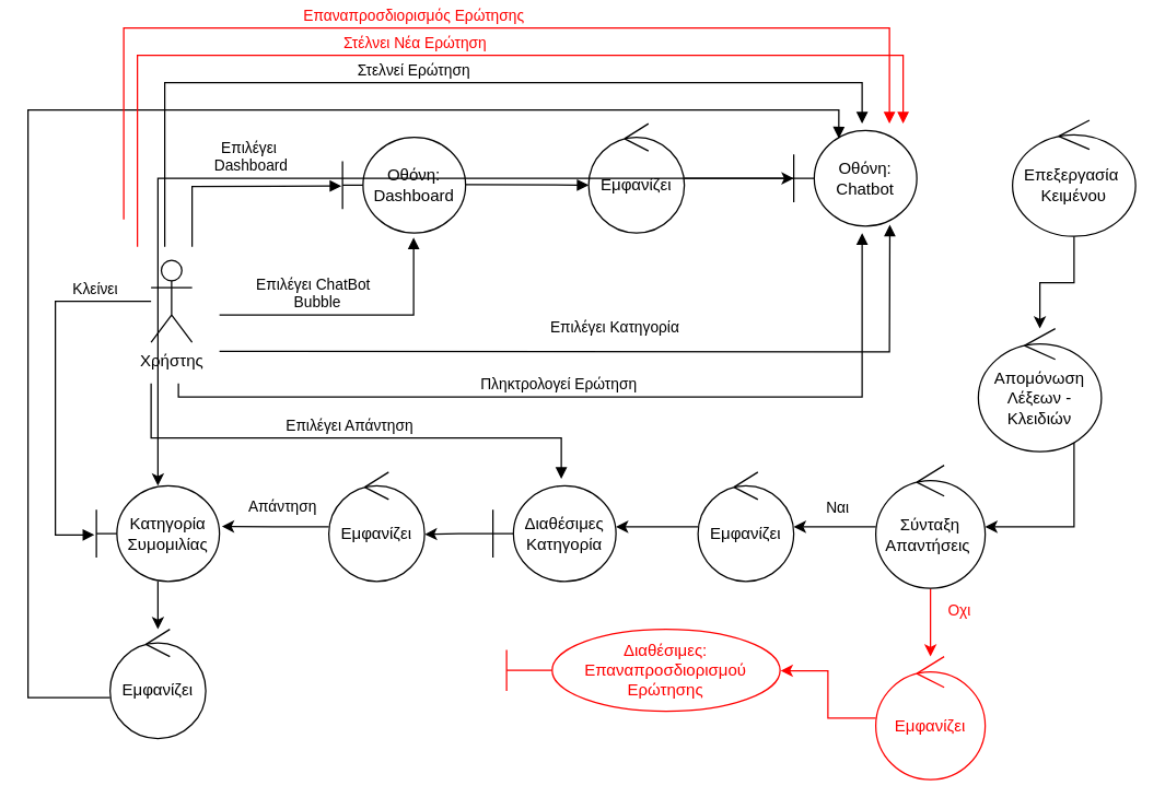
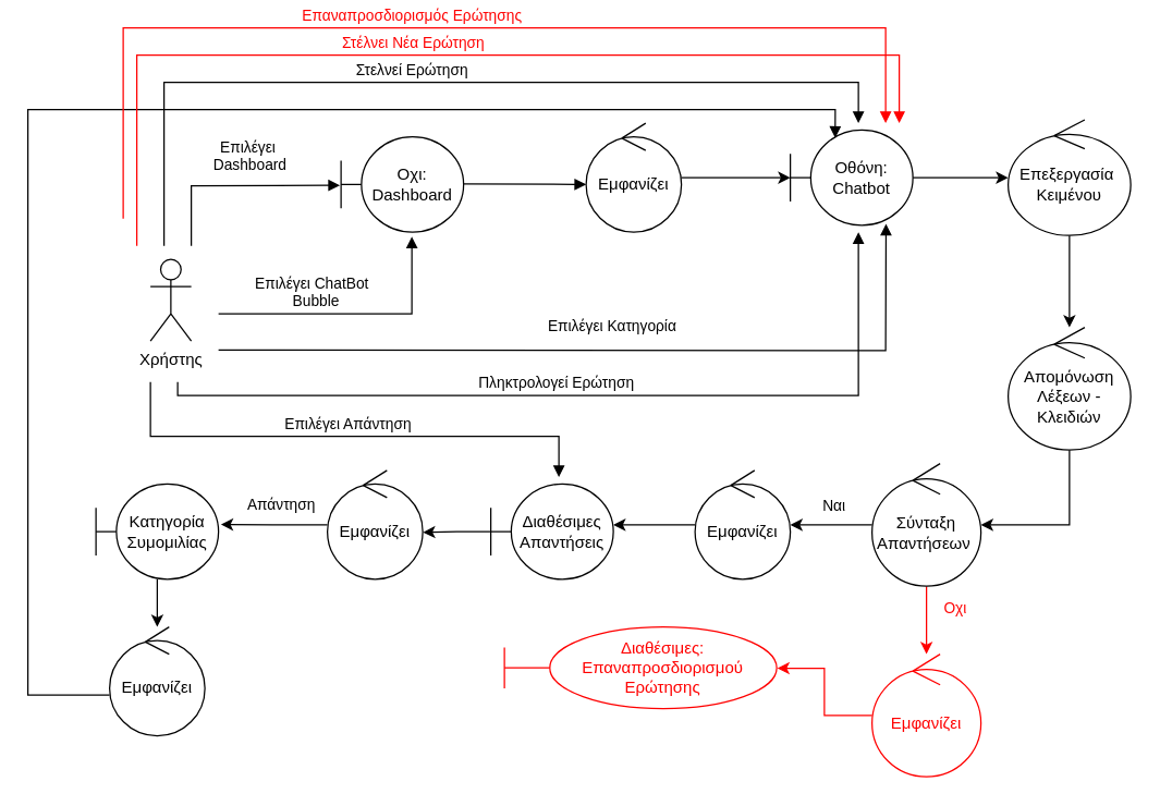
  <mxCell id="0" />
  <mxCell id="1" parent="0" />
- <mxCell id="2" value="Οθόνη:&lt;br&gt;Dashboard" style="shape=umlBoundary;whiteSpace=wrap;html=1;" vertex="1" parent="1"><mxGeometry x="250" y="100" width="90" height="70" as="geometry" /></mxCell>
+ <mxCell id="2" value="Οχι:&lt;br&gt;Dashboard" style="shape=umlBoundary;whiteSpace=wrap;html=1;" vertex="1" parent="1"><mxGeometry x="250" y="100" width="90" height="70" as="geometry" /></mxCell>
  <mxCell id="3" value="Επιλέγει&amp;nbsp;&lt;br&gt;Dashboard" style="html=1;verticalAlign=bottom;endArrow=block;rounded=0;entryX=-0.009;entryY=0.509;entryDx=0;entryDy=0;entryPerimeter=0;" edge="1" parent="1" target="2"><mxGeometry x="0.136" y="6" width="80" relative="1" as="geometry"><mxPoint x="140" y="180" as="sourcePoint" /><mxPoint x="220" y="134.5" as="targetPoint" /><Array as="points"><mxPoint x="140" y="136" /></Array><mxPoint as="offset" /></mxGeometry></mxCell>
  <mxCell id="4" value="Χρήστης" style="shape=umlActor;verticalLabelPosition=bottom;verticalAlign=top;html=1;outlineConnect=0;" vertex="1" parent="1"><mxGeometry x="110" y="190" width="30" height="60" as="geometry" /></mxCell>
  <mxCell id="5" value="" style="html=1;verticalAlign=bottom;endArrow=block;rounded=0;" edge="1" parent="1"><mxGeometry width="80" relative="1" as="geometry"><mxPoint x="340" y="134.52" as="sourcePoint" /><mxPoint x="430" y="135" as="targetPoint" /><Array as="points" /></mxGeometry></mxCell>
  <mxCell id="6" value="" style="edgeStyle=orthogonalEdgeStyle;rounded=0;orthogonalLoop=1;jettySize=auto;html=1;" edge="1" parent="1" source="7" target="9"><mxGeometry relative="1" as="geometry" /></mxCell>
  <mxCell id="7" value="Εμφανίζει" style="ellipse;shape=umlControl;whiteSpace=wrap;html=1;" vertex="1" parent="1"><mxGeometry x="430" y="90" width="70" height="80" as="geometry" /></mxCell>
- <mxCell id="8" value="" style="edgeStyle=orthogonalEdgeStyle;rounded=0;orthogonalLoop=1;jettySize=auto;html=1;" edge="1" parent="1" source="9" target="32"><mxGeometry relative="1" as="geometry" /></mxCell>
+ <mxCell id="8" value="" style="edgeStyle=orthogonalEdgeStyle;rounded=0;orthogonalLoop=1;jettySize=auto;html=1;" edge="1" parent="1" source="9" target="15"><mxGeometry relative="1" as="geometry" /></mxCell>
  <mxCell id="9" value="Οθόνη:&lt;br&gt;Chatbot" style="shape=umlBoundary;whiteSpace=wrap;html=1;" vertex="1" parent="1"><mxGeometry x="580" y="95" width="90" height="70" as="geometry" /></mxCell>
  <mxCell id="10" value="Επιλέγει ChatBot&amp;nbsp;&lt;br&gt;&amp;nbsp;Bubble" style="html=1;verticalAlign=bottom;endArrow=block;rounded=0;entryX=0.578;entryY=1.048;entryDx=0;entryDy=0;entryPerimeter=0;" edge="1" parent="1" target="2"><mxGeometry x="-0.295" width="80" relative="1" as="geometry"><mxPoint x="160" y="230" as="sourcePoint" /><mxPoint x="240" y="230" as="targetPoint" /><Array as="points"><mxPoint x="302" y="230" /></Array><mxPoint as="offset" /></mxGeometry></mxCell>
  <mxCell id="11" value="Επιλέγει Κατηγορία" style="html=1;verticalAlign=bottom;endArrow=block;rounded=0;entryX=0.781;entryY=0.985;entryDx=0;entryDy=0;entryPerimeter=0;" edge="1" parent="1" target="9"><mxGeometry x="-0.01" y="9" width="80" relative="1" as="geometry"><mxPoint x="160" y="256.64" as="sourcePoint" /><mxPoint x="302.02" y="200" as="targetPoint" /><Array as="points"><mxPoint x="650" y="257" /></Array><mxPoint as="offset" /></mxGeometry></mxCell>
  <mxCell id="12" value="Πληκτρολογεί Ερώτηση" style="html=1;verticalAlign=bottom;endArrow=block;rounded=0;" edge="1" parent="1"><mxGeometry x="-0.085" width="80" relative="1" as="geometry"><mxPoint x="130" y="280" as="sourcePoint" /><mxPoint x="630" y="170" as="targetPoint" /><Array as="points"><mxPoint x="130" y="290" /><mxPoint x="630" y="290" /></Array><mxPoint as="offset" /></mxGeometry></mxCell>
  <mxCell id="13" value="Στελνεί Ερώτηση" style="html=1;verticalAlign=bottom;endArrow=block;rounded=0;" edge="1" parent="1"><mxGeometry x="-0.085" width="80" relative="1" as="geometry"><mxPoint x="120" y="180" as="sourcePoint" /><mxPoint x="630" y="90" as="targetPoint" /><Array as="points"><mxPoint x="120" y="60" /><mxPoint x="630" y="60" /></Array><mxPoint as="offset" /></mxGeometry></mxCell>
  <mxCell id="14" value="" style="edgeStyle=orthogonalEdgeStyle;rounded=0;orthogonalLoop=1;jettySize=auto;html=1;" edge="1" parent="1" source="15" target="17"><mxGeometry relative="1" as="geometry" /></mxCell>
  <mxCell id="15" value="Επεξεργασία&amp;nbsp;&lt;br&gt;Κειμένου" style="ellipse;shape=umlControl;whiteSpace=wrap;html=1;" vertex="1" parent="1"><mxGeometry x="740" y="87.5" width="90" height="85" as="geometry" /></mxCell>
  <mxCell id="16" value="" style="edgeStyle=orthogonalEdgeStyle;rounded=0;orthogonalLoop=1;jettySize=auto;html=1;" edge="1" parent="1" source="17" target="22"><mxGeometry relative="1" as="geometry"><Array as="points"><mxPoint x="785" y="385" /></Array></mxGeometry></mxCell>
- <mxCell id="17" value="Απομόνωση Λέξεων - Κλειδιών" style="ellipse;shape=umlControl;whiteSpace=wrap;html=1;" vertex="1" parent="1"><mxGeometry x="715" y="240" width="90" height="90" as="geometry" /></mxCell>
+ <mxCell id="17" value="Απομόνωση Λέξεων - Κλειδιών" style="ellipse;shape=umlControl;whiteSpace=wrap;html=1;" vertex="1" parent="1"><mxGeometry x="740" y="240" width="90" height="90" as="geometry" /></mxCell>
  <mxCell id="18" value="" style="edgeStyle=orthogonalEdgeStyle;rounded=0;orthogonalLoop=1;jettySize=auto;html=1;" edge="1" parent="1" source="22" target="24"><mxGeometry relative="1" as="geometry" /></mxCell>
  <mxCell id="19" value="Ναι" style="edgeLabel;html=1;align=center;verticalAlign=middle;resizable=0;points=[];fontColor=#000000;" vertex="1" connectable="0" parent="18"><mxGeometry x="-0.023" y="-3" relative="1" as="geometry"><mxPoint y="-12" as="offset" /></mxGeometry></mxCell>
  <mxCell id="20" value="" style="edgeStyle=orthogonalEdgeStyle;rounded=0;orthogonalLoop=1;jettySize=auto;html=1;fontColor=#000000;strokeColor=#FF0000;" edge="1" parent="1" source="22" target="38"><mxGeometry relative="1" as="geometry" /></mxCell>
  <mxCell id="21" value="Οχι" style="edgeLabel;html=1;align=center;verticalAlign=middle;resizable=0;points=[];fontColor=#FF0000;" vertex="1" connectable="0" parent="20"><mxGeometry x="-0.395" y="2" relative="1" as="geometry"><mxPoint x="18" as="offset" /></mxGeometry></mxCell>
- <mxCell id="22" value="Σύνταξη Απαντήσεις&amp;nbsp;" style="ellipse;shape=umlControl;whiteSpace=wrap;html=1;" vertex="1" parent="1"><mxGeometry x="640" y="340" width="80" height="90" as="geometry" /></mxCell>
+ <mxCell id="22" value="Σύνταξη Απαντήσεων&amp;nbsp;" style="ellipse;shape=umlControl;whiteSpace=wrap;html=1;" vertex="1" parent="1"><mxGeometry x="640" y="340" width="80" height="90" as="geometry" /></mxCell>
  <mxCell id="23" value="" style="edgeStyle=orthogonalEdgeStyle;rounded=0;orthogonalLoop=1;jettySize=auto;html=1;" edge="1" parent="1" source="24"><mxGeometry relative="1" as="geometry"><mxPoint x="450" y="385" as="targetPoint" /></mxGeometry></mxCell>
  <mxCell id="24" value="Εμφανίζει" style="ellipse;shape=umlControl;whiteSpace=wrap;html=1;" vertex="1" parent="1"><mxGeometry x="510" y="345" width="70" height="80" as="geometry" /></mxCell>
  <mxCell id="25" value="" style="edgeStyle=orthogonalEdgeStyle;rounded=0;orthogonalLoop=1;jettySize=auto;html=1;entryX=1.002;entryY=0.569;entryDx=0;entryDy=0;entryPerimeter=0;" edge="1" parent="1" source="26" target="30"><mxGeometry relative="1" as="geometry" /></mxCell>
- <mxCell id="26" value="Διαθέσιμες Κατηγορία" style="shape=umlBoundary;whiteSpace=wrap;html=1;" vertex="1" parent="1"><mxGeometry x="360" y="355" width="90" height="70" as="geometry" /></mxCell>
+ <mxCell id="26" value="Διαθέσιμες Απαντήσεις" style="shape=umlBoundary;whiteSpace=wrap;html=1;" vertex="1" parent="1"><mxGeometry x="360" y="355" width="90" height="70" as="geometry" /></mxCell>
  <mxCell id="27" value="Επιλέγει Απάντηση" style="html=1;verticalAlign=bottom;endArrow=block;rounded=0;" edge="1" parent="1"><mxGeometry width="80" relative="1" as="geometry"><mxPoint x="110" y="280" as="sourcePoint" /><mxPoint x="410" y="350" as="targetPoint" /><Array as="points"><mxPoint x="110" y="320" /><mxPoint x="410" y="320" /></Array></mxGeometry></mxCell>
  <mxCell id="28" value="" style="edgeStyle=orthogonalEdgeStyle;rounded=0;orthogonalLoop=1;jettySize=auto;html=1;entryX=1.02;entryY=0.425;entryDx=0;entryDy=0;entryPerimeter=0;" edge="1" parent="1" source="30" target="32"><mxGeometry relative="1" as="geometry"><mxPoint x="170" y="385" as="targetPoint" /></mxGeometry></mxCell>
  <mxCell id="29" value="Απάντηση" style="edgeLabel;html=1;align=center;verticalAlign=middle;resizable=0;points=[];" vertex="1" connectable="0" parent="28"><mxGeometry x="0.074" y="-2" relative="1" as="geometry"><mxPoint x="7" y="-13" as="offset" /></mxGeometry></mxCell>
  <mxCell id="30" value="Εμφανίζει" style="ellipse;shape=umlControl;whiteSpace=wrap;html=1;" vertex="1" parent="1"><mxGeometry x="240" y="345" width="70" height="80" as="geometry" /></mxCell>
  <mxCell id="31" value="" style="edgeStyle=orthogonalEdgeStyle;rounded=0;orthogonalLoop=1;jettySize=auto;html=1;" edge="1" parent="1" source="32" target="34"><mxGeometry relative="1" as="geometry" /></mxCell>
  <mxCell id="32" value="Κατηγορία Συμομιλίας" style="shape=umlBoundary;whiteSpace=wrap;html=1;" vertex="1" parent="1"><mxGeometry x="70" y="355" width="90" height="70" as="geometry" /></mxCell>
- <mxCell id="33" value="Κλείνει" style="html=1;verticalAlign=bottom;endArrow=block;rounded=0;entryX=-0.016;entryY=0.513;entryDx=0;entryDy=0;entryPerimeter=0;" edge="1" parent="1" source="4" target="32"><mxGeometry x="-0.693" width="80" relative="1" as="geometry"><mxPoint x="-10" y="250" as="sourcePoint" /><mxPoint x="70" y="330" as="targetPoint" /><Array as="points"><mxPoint x="40" y="220" /><mxPoint x="40" y="391" /></Array><mxPoint as="offset" /></mxGeometry></mxCell>
  <mxCell id="34" value="Εμφανίζει" style="ellipse;shape=umlControl;whiteSpace=wrap;html=1;" vertex="1" parent="1"><mxGeometry x="80" y="460" width="70" height="80" as="geometry" /></mxCell>
  <mxCell id="35" value="" style="html=1;verticalAlign=bottom;endArrow=block;rounded=0;entryX=0.366;entryY=0.083;entryDx=0;entryDy=0;entryPerimeter=0;" edge="1" parent="1" target="9"><mxGeometry width="80" relative="1" as="geometry"><mxPoint x="80" y="510" as="sourcePoint" /><mxPoint x="90" y="150" as="targetPoint" /><Array as="points"><mxPoint x="20" y="510" /><mxPoint x="20" y="80" /><mxPoint x="613" y="80" /></Array></mxGeometry></mxCell>
  <mxCell id="36" value="&lt;font color=&quot;#ff0000&quot;&gt;Στέλνει Νέα Ερώτηση&lt;/font&gt;" style="html=1;verticalAlign=bottom;endArrow=block;rounded=0;strokeColor=#FF0000;" edge="1" parent="1"><mxGeometry x="-0.085" width="80" relative="1" as="geometry"><mxPoint x="100" y="180" as="sourcePoint" /><mxPoint x="660" y="90" as="targetPoint" /><Array as="points"><mxPoint x="100" y="40" /><mxPoint x="660" y="40" /></Array><mxPoint as="offset" /></mxGeometry></mxCell>
  <mxCell id="37" value="" style="edgeStyle=orthogonalEdgeStyle;rounded=0;orthogonalLoop=1;jettySize=auto;html=1;fontColor=#000000;strokeColor=#FF0000;entryX=1.002;entryY=0.506;entryDx=0;entryDy=0;entryPerimeter=0;" edge="1" parent="1" source="38" target="39"><mxGeometry relative="1" as="geometry"><mxPoint x="580" y="535" as="targetPoint" /></mxGeometry></mxCell>
  <mxCell id="38" value="&lt;font color=&quot;#ff0000&quot;&gt;Εμφανίζει&lt;/font&gt;" style="ellipse;shape=umlControl;whiteSpace=wrap;html=1;strokeColor=#FF0000;" vertex="1" parent="1"><mxGeometry x="640" y="480" width="80" height="90" as="geometry" /></mxCell>
  <mxCell id="39" value="&lt;font color=&quot;#ff0000&quot;&gt;Διαθέσιμες:&lt;br&gt;Επαναπροσδιορισμού&lt;br&gt;Ερώτησης&lt;/font&gt;" style="shape=umlBoundary;whiteSpace=wrap;html=1;strokeColor=#FF0000;" vertex="1" parent="1"><mxGeometry x="370" y="460" width="200" height="60" as="geometry" /></mxCell>
  <mxCell id="40" value="&lt;font color=&quot;#ff0000&quot;&gt;Επαναπροσδιορισμός Ερώτησης&lt;/font&gt;" style="html=1;verticalAlign=bottom;endArrow=block;rounded=0;strokeColor=#FF0000;" edge="1" parent="1"><mxGeometry x="-0.085" width="80" relative="1" as="geometry"><mxPoint x="90" y="160" as="sourcePoint" /><mxPoint x="650" y="90" as="targetPoint" /><Array as="points"><mxPoint x="90" y="20" /><mxPoint x="650" y="20" /></Array><mxPoint as="offset" /></mxGeometry></mxCell>
